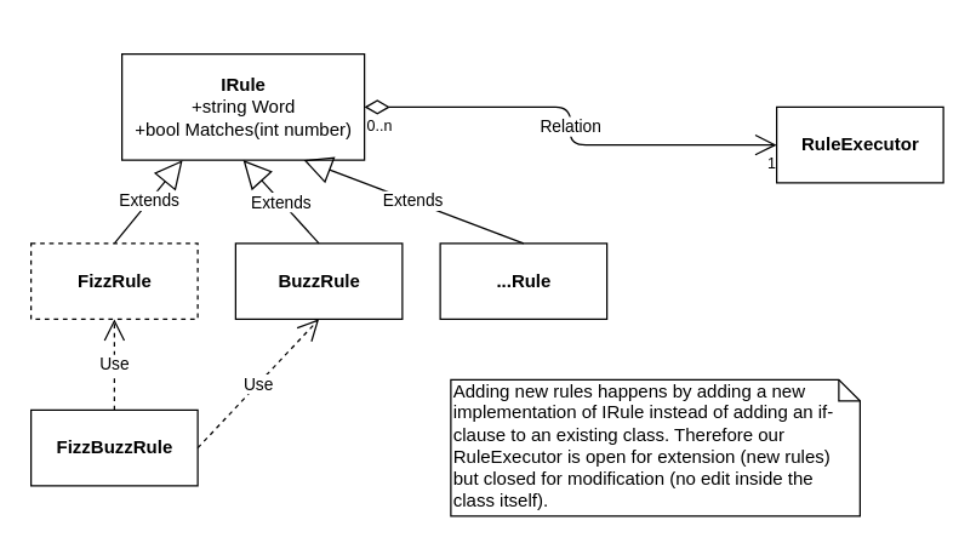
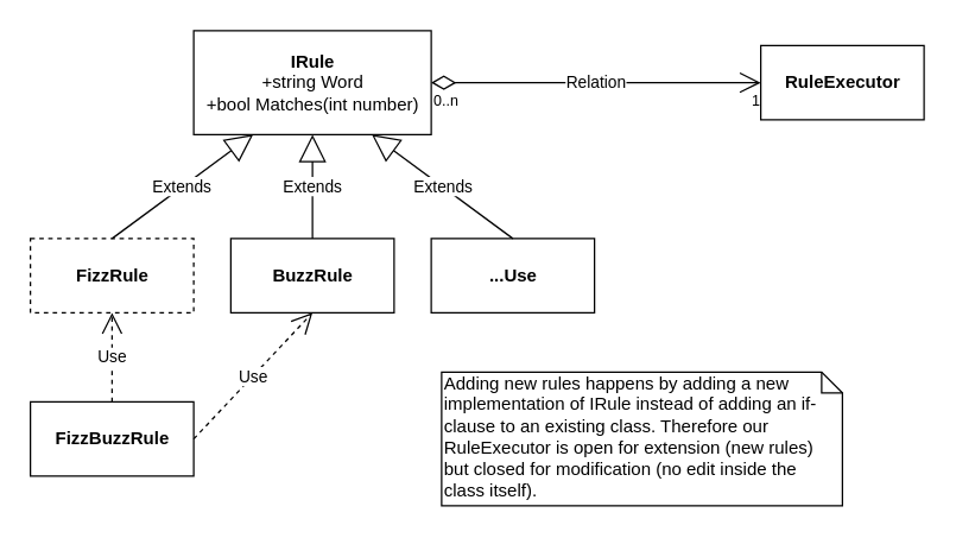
  <mxCell id="0" style=";html=1;" />
  <mxCell id="1" style=";html=1;" parent="0" />
- <mxCell id="2" value="&lt;b&gt;IRule&lt;/b&gt;&lt;br&gt;+string Word&lt;br&gt;+bool Matches(int number)" style="html=1;" vertex="1" parent="1"><mxGeometry x="80" y="35" width="160" height="70" as="geometry" /></mxCell>
+ <mxCell id="2" value="&lt;b&gt;IRule&lt;/b&gt;&lt;br&gt;+string Word&lt;br&gt;+bool Matches(int number)" style="html=1;" vertex="1" parent="1"><mxGeometry x="130" y="20" width="160" height="70" as="geometry" /></mxCell>
  <mxCell id="3" value="&lt;b&gt;FizzRule&lt;/b&gt;" style="html=1;dashed=1;" vertex="1" parent="1"><mxGeometry x="20" y="160" width="110" height="50" as="geometry" /></mxCell>
  <mxCell id="4" value="&lt;b&gt;BuzzRule&lt;br&gt;&lt;/b&gt;" style="html=1;" vertex="1" parent="1"><mxGeometry x="155" y="160" width="110" height="50" as="geometry" /></mxCell>
- <mxCell id="5" value="&lt;b&gt;...Rule&lt;/b&gt;" style="html=1;" vertex="1" parent="1"><mxGeometry x="290" y="160" width="110" height="50" as="geometry" /></mxCell>
+ <mxCell id="5" value="&lt;b&gt;...Use&lt;/b&gt;" style="html=1;" vertex="1" parent="1"><mxGeometry x="290" y="160" width="110" height="50" as="geometry" /></mxCell>
  <mxCell id="6" value="&lt;b&gt;FizzBuzzRule&lt;/b&gt;" style="html=1;" vertex="1" parent="1"><mxGeometry x="20" y="270" width="110" height="50" as="geometry" /></mxCell>
  <mxCell id="7" value="Use" style="endArrow=open;endSize=12;dashed=1;html=1;exitX=0.5;exitY=0;exitDx=0;exitDy=0;entryX=0.5;entryY=1;entryDx=0;entryDy=0;" edge="1" parent="1" source="6" target="3"><mxGeometry width="160" relative="1" as="geometry"><mxPoint x="200" y="290" as="sourcePoint" /><mxPoint x="360" y="290" as="targetPoint" /></mxGeometry></mxCell>
  <mxCell id="8" value="Use" style="endArrow=open;endSize=12;dashed=1;html=1;exitX=1;exitY=0.5;exitDx=0;exitDy=0;entryX=0.5;entryY=1;entryDx=0;entryDy=0;" edge="1" parent="1" source="6" target="4"><mxGeometry width="160" relative="1" as="geometry"><mxPoint x="200" y="290" as="sourcePoint" /><mxPoint x="360" y="290" as="targetPoint" /></mxGeometry></mxCell>
  <mxCell id="9" value="Extends" style="endArrow=block;endSize=16;endFill=0;html=1;exitX=0.5;exitY=0;exitDx=0;exitDy=0;entryX=0.25;entryY=1;entryDx=0;entryDy=0;" edge="1" parent="1" source="3" target="2"><mxGeometry width="160" relative="1" as="geometry"><mxPoint x="200" y="290" as="sourcePoint" /><mxPoint x="360" y="290" as="targetPoint" /></mxGeometry></mxCell>
  <mxCell id="10" value="Extends" style="endArrow=block;endSize=16;endFill=0;html=1;exitX=0.5;exitY=0;exitDx=0;exitDy=0;entryX=0.75;entryY=1;entryDx=0;entryDy=0;" edge="1" parent="1" source="5" target="2"><mxGeometry width="160" relative="1" as="geometry"><mxPoint x="200" y="290" as="sourcePoint" /><mxPoint x="360" y="290" as="targetPoint" /></mxGeometry></mxCell>
  <mxCell id="11" value="Extends" style="endArrow=block;endSize=16;endFill=0;html=1;exitX=0.5;exitY=0;exitDx=0;exitDy=0;entryX=0.5;entryY=1;entryDx=0;entryDy=0;" edge="1" parent="1" source="4" target="2"><mxGeometry width="160" relative="1" as="geometry"><mxPoint x="200" y="290" as="sourcePoint" /><mxPoint x="360" y="290" as="targetPoint" /></mxGeometry></mxCell>
- <mxCell id="12" value="&lt;b&gt;RuleExecutor&lt;/b&gt;" style="html=1;" vertex="1" parent="1"><mxGeometry x="512" y="70" width="110" height="50" as="geometry" /></mxCell>
+ <mxCell id="12" value="&lt;b&gt;RuleExecutor&lt;/b&gt;" style="html=1;" vertex="1" parent="1"><mxGeometry x="512" y="30" width="110" height="50" as="geometry" /></mxCell>
  <mxCell id="13" value="Relation" style="endArrow=open;html=1;endSize=12;startArrow=diamondThin;startSize=14;startFill=0;edgeStyle=orthogonalEdgeStyle;exitX=1;exitY=0.5;exitDx=0;exitDy=0;entryX=0;entryY=0.5;entryDx=0;entryDy=0;" edge="1" parent="1" source="2" target="12"><mxGeometry relative="1" as="geometry"><mxPoint x="320" y="60" as="sourcePoint" /><mxPoint x="480" y="60" as="targetPoint" /></mxGeometry></mxCell>
  <mxCell id="14" value="0..n" style="resizable=0;html=1;align=left;verticalAlign=top;labelBackgroundColor=#ffffff;fontSize=10;" connectable="0" vertex="1" parent="13"><mxGeometry x="-1" relative="1" as="geometry" /></mxCell>
  <mxCell id="15" value="1" style="resizable=0;html=1;align=right;verticalAlign=top;labelBackgroundColor=#ffffff;fontSize=10;" connectable="0" vertex="1" parent="13"><mxGeometry x="1" relative="1" as="geometry" /></mxCell>
  <mxCell id="16" value="Adding new rules happens by adding a new implementation of IRule instead of adding an if-clause to an existing class. Therefore our RuleExecutor is open for extension (new rules) but closed for modification (no edit inside the class itself)." style="shape=note;whiteSpace=wrap;html=1;size=14;verticalAlign=top;align=left;spacingTop=-6;" vertex="1" parent="1"><mxGeometry x="297" y="250" width="270" height="90" as="geometry" /></mxCell>
